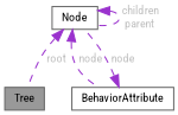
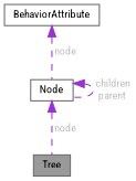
  digraph {
    fontname="Roboto Condensed"
    node [color=gray40 fillcolor=white fontname="Roboto Condensed" fontsize=10 shape=box style=filled]
    edge [color=darkorchid3 dir=back fontcolor=grey fontname="Roboto Condensed" fontsize=10 labelfontname=Helvetica labelfontsize=10 style=dashed]
    n1 [fillcolor=grey60 fontcolor=black height=0.2 label=Tree width=0.4]
    n2 [height=0.2 label="Node" width=0.4]
    n3 [height=0.2 label=BehaviorAttribute width=0.4]
-   n2 -> n1 [label=" root"]
+   n2 -> n1 [label=" node"]
    n2 -> n2 [label=" children\nparent"]
-   n2 -> n3 [label=" node"]
    n3 -> n2 [label=" node"]
  }
